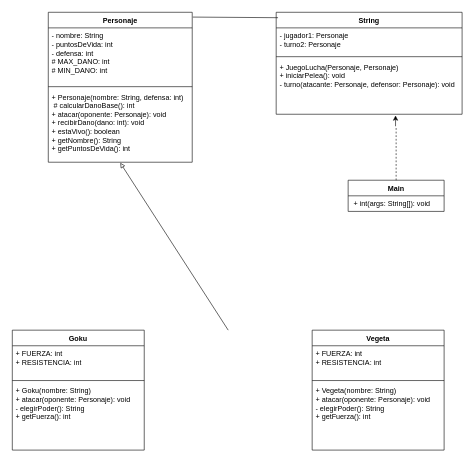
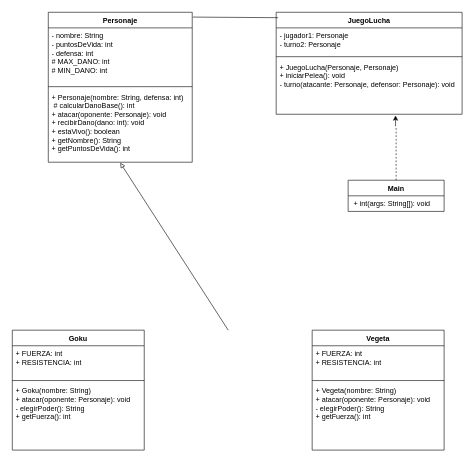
  <mxCell id="0" />
  <mxCell id="1" parent="0" />
  <mxCell id="2" value="Personaje" style="swimlane;fontStyle=1;align=center;verticalAlign=top;childLayout=stackLayout;horizontal=1;startSize=26;horizontalStack=0;resizeParent=1;resizeParentMax=0;resizeLast=0;collapsible=1;marginBottom=0;whiteSpace=wrap;html=1;" parent="1" vertex="1"><mxGeometry x="80" y="20" width="240" height="250" as="geometry" /></mxCell>
  <mxCell id="3" value="&lt;div&gt;- nombre: String&lt;/div&gt;&lt;div&gt;- puntosDeVida: int&amp;nbsp;&lt;/div&gt;&lt;div&gt;&lt;span style=&quot;background-color: transparent; color: light-dark(rgb(0, 0, 0), rgb(255, 255, 255));&quot;&gt;- defensa: int&amp;nbsp; &amp;nbsp;&lt;/span&gt;&lt;/div&gt;&lt;div&gt;# MAX_DANO: int&amp;nbsp;&lt;/div&gt;&lt;div&gt;# MIN_DANO: int&amp;nbsp;&lt;/div&gt;" style="text;strokeColor=none;fillColor=none;align=left;verticalAlign=top;spacingLeft=4;spacingRight=4;overflow=hidden;rotatable=0;points=[[0,0.5],[1,0.5]];portConstraint=eastwest;whiteSpace=wrap;html=1;" parent="2" vertex="1"><mxGeometry y="26" width="240" height="94" as="geometry" /></mxCell>
  <mxCell id="4" value="" style="line;strokeWidth=1;fillColor=none;align=left;verticalAlign=middle;spacingTop=-1;spacingLeft=3;spacingRight=3;rotatable=0;labelPosition=right;points=[];portConstraint=eastwest;strokeColor=inherit;" parent="2" vertex="1"><mxGeometry y="120" width="240" height="8" as="geometry" /></mxCell>
  <mxCell id="5" value="&lt;div&gt;+ Personaje(nombre: String, defensa: int)&amp;nbsp;&lt;/div&gt;&lt;div&gt;&lt;span style=&quot;background-color: transparent; color: light-dark(rgb(0, 0, 0), rgb(255, 255, 255));&quot;&gt;&amp;nbsp;# calcularDanoBase(): int&amp;nbsp; &amp;nbsp; &amp;nbsp; &amp;nbsp; &amp;nbsp; &amp;nbsp; &amp;nbsp; &amp;nbsp;&amp;nbsp;&lt;/span&gt;&lt;/div&gt;&lt;div&gt;+ atacar(oponente: Personaje): void&amp;nbsp; &amp;nbsp; &amp;nbsp;&amp;nbsp;&lt;/div&gt;&lt;div&gt;+ recibirDano(dano: int): void&amp;nbsp; &amp;nbsp; &amp;nbsp; &amp;nbsp; &amp;nbsp; &amp;nbsp;&lt;/div&gt;&lt;div&gt;&lt;span style=&quot;background-color: transparent; color: light-dark(rgb(0, 0, 0), rgb(255, 255, 255));&quot;&gt;+ estaVivo(): boolean&amp;nbsp; &amp;nbsp; &amp;nbsp; &amp;nbsp; &amp;nbsp; &amp;nbsp; &amp;nbsp; &amp;nbsp; &amp;nbsp; &amp;nbsp;&amp;nbsp;&lt;/span&gt;&lt;/div&gt;&lt;div&gt;+ getNombre(): String&amp;nbsp; &amp;nbsp; &amp;nbsp; &amp;nbsp; &amp;nbsp; &amp;nbsp; &amp;nbsp; &amp;nbsp; &amp;nbsp; &amp;nbsp;&amp;nbsp;&lt;/div&gt;&lt;div&gt;+ getPuntosDeVida(): int&amp;nbsp;&lt;/div&gt;" style="text;strokeColor=none;fillColor=none;align=left;verticalAlign=top;spacingLeft=4;spacingRight=4;overflow=hidden;rotatable=0;points=[[0,0.5],[1,0.5]];portConstraint=eastwest;whiteSpace=wrap;html=1;" parent="2" vertex="1"><mxGeometry y="128" width="240" height="122" as="geometry" /></mxCell>
  <mxCell id="6" value="Goku" style="swimlane;fontStyle=1;align=center;verticalAlign=top;childLayout=stackLayout;horizontal=1;startSize=26;horizontalStack=0;resizeParent=1;resizeParentMax=0;resizeLast=0;collapsible=1;marginBottom=0;whiteSpace=wrap;html=1;" parent="1" vertex="1"><mxGeometry x="20" y="550" width="220" height="200" as="geometry"><mxRectangle x="330" y="360" width="100" height="30" as="alternateBounds" /></mxGeometry></mxCell>
  <mxCell id="7" value="&lt;div&gt;+ FUERZA: int&amp;nbsp; &amp;nbsp; &amp;nbsp;&lt;/div&gt;&lt;div&gt;+ RESISTENCIA: int&lt;/div&gt;" style="text;strokeColor=none;fillColor=none;align=left;verticalAlign=top;spacingLeft=4;spacingRight=4;overflow=hidden;rotatable=0;points=[[0,0.5],[1,0.5]];portConstraint=eastwest;whiteSpace=wrap;html=1;" parent="6" vertex="1"><mxGeometry y="26" width="220" height="54" as="geometry" /></mxCell>
  <mxCell id="8" value="" style="line;strokeWidth=1;fillColor=none;align=left;verticalAlign=middle;spacingTop=-1;spacingLeft=3;spacingRight=3;rotatable=0;labelPosition=right;points=[];portConstraint=eastwest;strokeColor=inherit;" parent="6" vertex="1"><mxGeometry y="80" width="220" height="8" as="geometry" /></mxCell>
  <mxCell id="9" value="&lt;div&gt;+ Goku(nombre: String)&amp;nbsp; &amp;nbsp; &amp;nbsp; &amp;nbsp; &amp;nbsp; &amp;nbsp; &amp;nbsp;&amp;nbsp;&lt;/div&gt;&lt;div&gt;&lt;span style=&quot;background-color: transparent; color: light-dark(rgb(0, 0, 0), rgb(255, 255, 255));&quot;&gt;+ atacar(oponente: Personaje): void&lt;/span&gt;&lt;/div&gt;&lt;div&gt;- elegirPoder(): String&amp;nbsp; &amp;nbsp; &amp;nbsp; &amp;nbsp; &amp;nbsp; &amp;nbsp;&amp;nbsp;&lt;/div&gt;&lt;div&gt;+ getFuerza(): int&amp;nbsp; &amp;nbsp;&lt;/div&gt;" style="text;strokeColor=none;fillColor=none;align=left;verticalAlign=top;spacingLeft=4;spacingRight=4;overflow=hidden;rotatable=0;points=[[0,0.5],[1,0.5]];portConstraint=eastwest;whiteSpace=wrap;html=1;" parent="6" vertex="1"><mxGeometry y="88" width="220" height="112" as="geometry" /></mxCell>
  <mxCell id="10" value="Vegeta" style="swimlane;fontStyle=1;align=center;verticalAlign=top;childLayout=stackLayout;horizontal=1;startSize=26;horizontalStack=0;resizeParent=1;resizeParentMax=0;resizeLast=0;collapsible=1;marginBottom=0;whiteSpace=wrap;html=1;" parent="1" vertex="1"><mxGeometry x="520" y="550" width="220" height="200" as="geometry"><mxRectangle x="330" y="360" width="100" height="30" as="alternateBounds" /></mxGeometry></mxCell>
  <mxCell id="11" value="&lt;div&gt;+ FUERZA: int&amp;nbsp; &amp;nbsp; &amp;nbsp;&lt;/div&gt;&lt;div&gt;+ RESISTENCIA: int&lt;/div&gt;" style="text;strokeColor=none;fillColor=none;align=left;verticalAlign=top;spacingLeft=4;spacingRight=4;overflow=hidden;rotatable=0;points=[[0,0.5],[1,0.5]];portConstraint=eastwest;whiteSpace=wrap;html=1;" parent="10" vertex="1"><mxGeometry y="26" width="220" height="54" as="geometry" /></mxCell>
  <mxCell id="12" value="" style="line;strokeWidth=1;fillColor=none;align=left;verticalAlign=middle;spacingTop=-1;spacingLeft=3;spacingRight=3;rotatable=0;labelPosition=right;points=[];portConstraint=eastwest;strokeColor=inherit;" parent="10" vertex="1"><mxGeometry y="80" width="220" height="8" as="geometry" /></mxCell>
  <mxCell id="13" value="&lt;div&gt;+ Vegeta(nombre: String)&amp;nbsp; &amp;nbsp; &amp;nbsp; &amp;nbsp; &amp;nbsp; &amp;nbsp; &amp;nbsp;&amp;nbsp;&lt;/div&gt;&lt;div&gt;&lt;span style=&quot;background-color: transparent; color: light-dark(rgb(0, 0, 0), rgb(255, 255, 255));&quot;&gt;+ atacar(oponente: Personaje): void&lt;/span&gt;&lt;/div&gt;&lt;div&gt;- elegirPoder(): String&amp;nbsp; &amp;nbsp; &amp;nbsp; &amp;nbsp; &amp;nbsp; &amp;nbsp;&amp;nbsp;&lt;/div&gt;&lt;div&gt;+ getFuerza(): int&amp;nbsp; &amp;nbsp;&lt;/div&gt;" style="text;strokeColor=none;fillColor=none;align=left;verticalAlign=top;spacingLeft=4;spacingRight=4;overflow=hidden;rotatable=0;points=[[0,0.5],[1,0.5]];portConstraint=eastwest;whiteSpace=wrap;html=1;" parent="10" vertex="1"><mxGeometry y="88" width="220" height="112" as="geometry" /></mxCell>
- <mxCell id="14" value="String" style="swimlane;fontStyle=1;align=center;verticalAlign=top;childLayout=stackLayout;horizontal=1;startSize=26;horizontalStack=0;resizeParent=1;resizeParentMax=0;resizeLast=0;collapsible=1;marginBottom=0;whiteSpace=wrap;html=1;" parent="1" vertex="1"><mxGeometry x="460" y="20" width="310" height="170" as="geometry" /></mxCell>
+ <mxCell id="14" value="JuegoLucha" style="swimlane;fontStyle=1;align=center;verticalAlign=top;childLayout=stackLayout;horizontal=1;startSize=26;horizontalStack=0;resizeParent=1;resizeParentMax=0;resizeLast=0;collapsible=1;marginBottom=0;whiteSpace=wrap;html=1;" parent="1" vertex="1"><mxGeometry x="460" y="20" width="310" height="170" as="geometry" /></mxCell>
  <mxCell id="15" value="&lt;div&gt;- jugador1: Personaje&amp;nbsp;&lt;/div&gt;&lt;div&gt;&lt;span style=&quot;background-color: transparent; color: light-dark(rgb(0, 0, 0), rgb(255, 255, 255));&quot;&gt;- turno2: Personaje&amp;nbsp;&lt;/span&gt;&lt;/div&gt;" style="text;strokeColor=none;fillColor=none;align=left;verticalAlign=top;spacingLeft=4;spacingRight=4;overflow=hidden;rotatable=0;points=[[0,0.5],[1,0.5]];portConstraint=eastwest;whiteSpace=wrap;html=1;" parent="14" vertex="1"><mxGeometry y="26" width="310" height="44" as="geometry" /></mxCell>
  <mxCell id="16" value="" style="line;strokeWidth=1;fillColor=none;align=left;verticalAlign=middle;spacingTop=-1;spacingLeft=3;spacingRight=3;rotatable=0;labelPosition=right;points=[];portConstraint=eastwest;strokeColor=inherit;" parent="14" vertex="1"><mxGeometry y="70" width="310" height="8" as="geometry" /></mxCell>
  <mxCell id="17" value="&lt;div&gt;+ JuegoLucha(Personaje, Personaje)&amp;nbsp;&lt;/div&gt;&lt;div&gt;+ iniciarPelea(): void&amp;nbsp; &amp;nbsp; &amp;nbsp; &amp;nbsp; &amp;nbsp; &amp;nbsp; &amp;nbsp;&lt;/div&gt;&lt;div&gt;- turno(atacante: Personaje, defensor: Personaje): void&amp;nbsp;&lt;/div&gt;" style="text;strokeColor=none;fillColor=none;align=left;verticalAlign=top;spacingLeft=4;spacingRight=4;overflow=hidden;rotatable=0;points=[[0,0.5],[1,0.5]];portConstraint=eastwest;whiteSpace=wrap;html=1;" parent="14" vertex="1"><mxGeometry y="78" width="310" height="92" as="geometry" /></mxCell>
  <mxCell id="18" value="Main" style="swimlane;fontStyle=1;align=center;verticalAlign=top;childLayout=stackLayout;horizontal=1;startSize=26;horizontalStack=0;resizeParent=1;resizeParentMax=0;resizeLast=0;collapsible=1;marginBottom=0;whiteSpace=wrap;html=1;" parent="1" vertex="1"><mxGeometry x="580" y="300" width="160" height="52" as="geometry" /></mxCell>
  <mxCell id="19" value="&amp;nbsp;+ int(args: String[]): void" style="text;strokeColor=none;fillColor=none;align=left;verticalAlign=top;spacingLeft=4;spacingRight=4;overflow=hidden;rotatable=0;points=[[0,0.5],[1,0.5]];portConstraint=eastwest;whiteSpace=wrap;html=1;" parent="18" vertex="1"><mxGeometry y="26" width="160" height="26" as="geometry" /></mxCell>
  <mxCell id="20" value="" style="endArrow=block;html=1;rounded=0;entryX=0.5;entryY=1.008;entryDx=0;entryDy=0;entryPerimeter=0;endFill=0;" parent="1" target="5" edge="1"><mxGeometry width="50" height="50" relative="1" as="geometry"><mxPoint x="380" y="550" as="sourcePoint" /><mxPoint x="420" y="360" as="targetPoint" /></mxGeometry></mxCell>
  <mxCell id="21" value="" style="endArrow=none;html=1;rounded=0;entryX=1.004;entryY=0.032;entryDx=0;entryDy=0;entryPerimeter=0;exitX=0.01;exitY=0.053;exitDx=0;exitDy=0;exitPerimeter=0;" parent="1" source="14" target="2" edge="1"><mxGeometry width="50" height="50" relative="1" as="geometry"><mxPoint x="370" y="410" as="sourcePoint" /><mxPoint x="420" y="360" as="targetPoint" /></mxGeometry></mxCell>
  <mxCell id="22" value="" style="endArrow=none;dashed=1;html=1;rounded=0;exitX=0.5;exitY=0;exitDx=0;exitDy=0;" parent="1" source="18" edge="1"><mxGeometry width="50" height="50" relative="1" as="geometry"><mxPoint x="370" y="410" as="sourcePoint" /><mxPoint x="660" y="210" as="targetPoint" /></mxGeometry></mxCell>
  <mxCell id="23" value="" style="endArrow=classic;html=1;rounded=0;entryX=0.642;entryY=1.022;entryDx=0;entryDy=0;entryPerimeter=0;" parent="1" target="17" edge="1"><mxGeometry width="50" height="50" relative="1" as="geometry"><mxPoint x="659" y="210" as="sourcePoint" /><mxPoint x="420" y="360" as="targetPoint" /></mxGeometry></mxCell>
